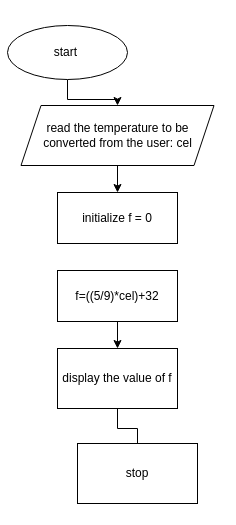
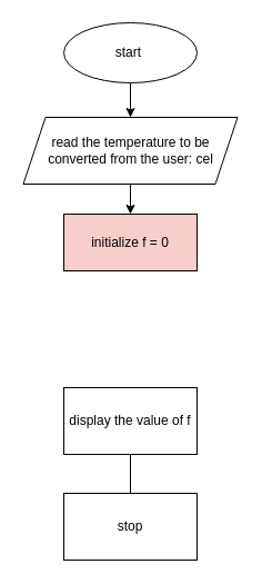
  <mxCell id="0" />
  <mxCell id="1" parent="0" />
  <mxCell id="2" value="" style="edgeStyle=orthogonalEdgeStyle;rounded=0;orthogonalLoop=1;jettySize=auto;html=1;" edge="1" parent="1" source="3" target="5"><mxGeometry relative="1" as="geometry" /></mxCell>
- <mxCell id="3" value="start&amp;nbsp;" style="ellipse;whiteSpace=wrap;html=1;" vertex="1" parent="1"><mxGeometry x="7" y="25" width="120" height="54" as="geometry" /></mxCell>
+ <mxCell id="3" value="start&amp;nbsp;" style="ellipse;whiteSpace=wrap;html=1;" vertex="1" parent="1"><mxGeometry x="57" y="20" width="120" height="54" as="geometry" /></mxCell>
  <mxCell id="4" value="" style="edgeStyle=orthogonalEdgeStyle;rounded=0;orthogonalLoop=1;jettySize=auto;html=1;" edge="1" parent="1" source="5" target="6"><mxGeometry relative="1" as="geometry" /></mxCell>
  <mxCell id="5" value="read the temperature to be converted from the user: cel" style="shape=parallelogram;perimeter=parallelogramPerimeter;whiteSpace=wrap;html=1;fixedSize=1;" vertex="1" parent="1"><mxGeometry x="20.5" y="105" width="193" height="60" as="geometry" /></mxCell>
- <mxCell id="6" value="initialize f = 0" style="whiteSpace=wrap;html=1;" vertex="1" parent="1"><mxGeometry x="57" y="192" width="120" height="51" as="geometry" /></mxCell>
- <mxCell id="7" value="" style="edgeStyle=orthogonalEdgeStyle;rounded=0;orthogonalLoop=1;jettySize=auto;html=1;" edge="1" parent="1" source="8" target="10"><mxGeometry relative="1" as="geometry" /></mxCell>
- <mxCell id="8" value="f=((5/9)*cel)+32" style="whiteSpace=wrap;html=1;" vertex="1" parent="1"><mxGeometry x="57" y="270" width="120" height="51" as="geometry" /></mxCell>
+ <mxCell id="6" value="initialize f = 0" style="whiteSpace=wrap;html=1;fillColor=#f8cecc;" vertex="1" parent="1"><mxGeometry x="57" y="192" width="120" height="51" as="geometry" /></mxCell>
  <mxCell id="9" value="" style="edgeStyle=orthogonalEdgeStyle;rounded=0;orthogonalLoop=1;jettySize=auto;html=1;endArrow=none;" edge="1" parent="1" source="10" target="11"><mxGeometry relative="1" as="geometry" /></mxCell>
  <mxCell id="10" value="display the value of f" style="whiteSpace=wrap;html=1;" vertex="1" parent="1"><mxGeometry x="57" y="348" width="120" height="60" as="geometry" /></mxCell>
- <mxCell id="11" value="stop" style="whiteSpace=wrap;html=1;" vertex="1" parent="1"><mxGeometry x="77" y="443" width="120" height="60" as="geometry" /></mxCell>
+ <mxCell id="11" value="stop" style="whiteSpace=wrap;html=1;" vertex="1" parent="1"><mxGeometry x="57" y="443" width="120" height="60" as="geometry" /></mxCell>
